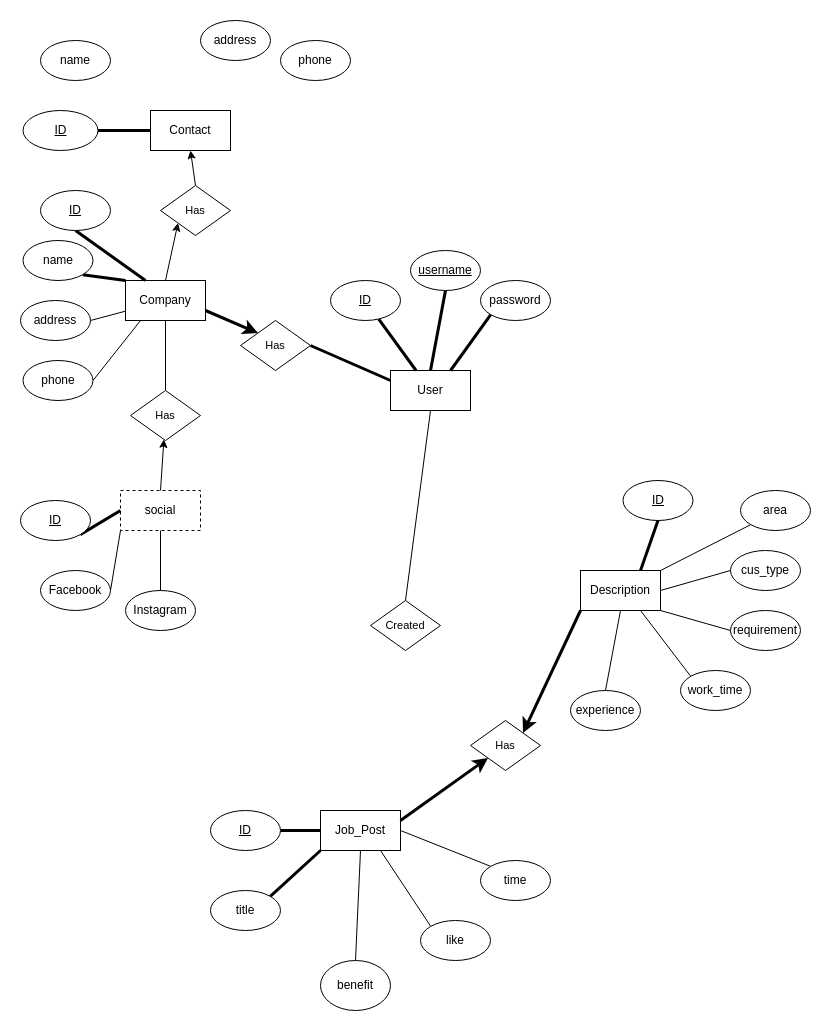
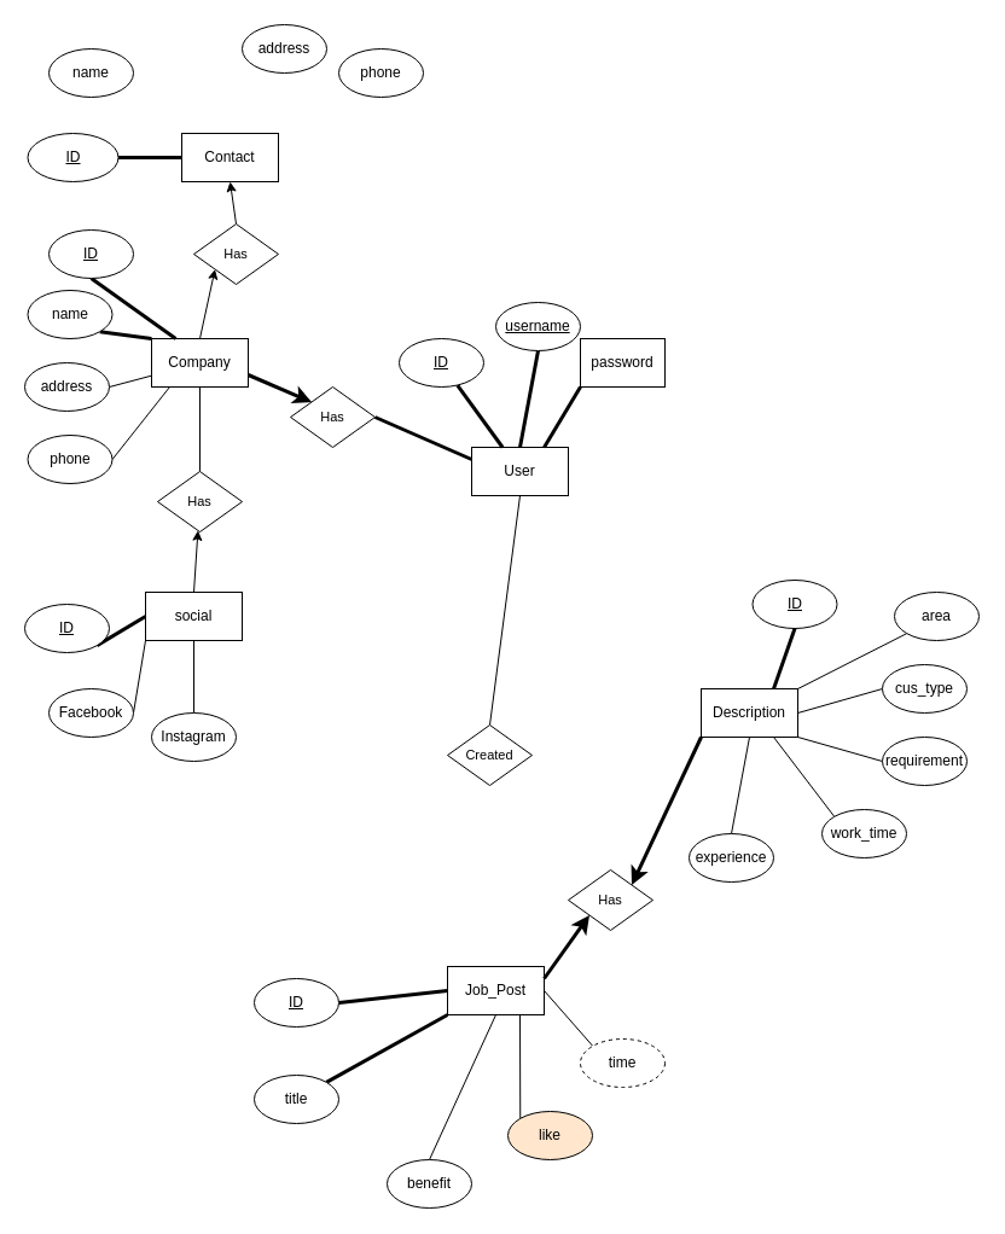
  <mxCell id="0" />
  <mxCell id="1" parent="0" />
  <mxCell id="2" style="edgeStyle=none;rounded=1;html=1;exitX=0;exitY=0.25;exitDx=0;exitDy=0;entryX=1;entryY=0.5;entryDx=0;entryDy=0;labelBackgroundColor=default;fontFamily=Helvetica;fontSize=11;fontColor=default;endArrow=none;strokeColor=default;strokeWidth=3;" parent="1" source="3" target="36" edge="1"><mxGeometry relative="1" as="geometry" /></mxCell>
  <mxCell id="3" value="User" style="rounded=0;whiteSpace=wrap;html=1;" parent="1" vertex="1"><mxGeometry x="390" y="370" width="80" height="40" as="geometry" /></mxCell>
  <mxCell id="4" style="edgeStyle=none;shape=connector;rounded=1;html=1;exitX=0;exitY=1;exitDx=0;exitDy=0;entryX=0.75;entryY=0;entryDx=0;entryDy=0;labelBackgroundColor=default;fontFamily=Helvetica;fontSize=11;fontColor=default;endArrow=none;strokeColor=default;strokeWidth=3;" parent="1" source="5" target="3" edge="1"><mxGeometry relative="1" as="geometry" /></mxCell>
- <mxCell id="5" value="password" style="ellipse;whiteSpace=wrap;html=1;" parent="1" vertex="1"><mxGeometry x="480" y="280" width="70" height="40" as="geometry" /></mxCell>
+ <mxCell id="5" value="password" style="whiteSpace=wrap;html=1;rounded=0;" parent="1" vertex="1"><mxGeometry x="480" y="280" width="70" height="40" as="geometry" /></mxCell>
  <mxCell id="6" style="edgeStyle=none;shape=connector;rounded=1;html=1;exitX=0.5;exitY=1;exitDx=0;exitDy=0;entryX=0.5;entryY=0;entryDx=0;entryDy=0;labelBackgroundColor=default;fontFamily=Helvetica;fontSize=11;fontColor=default;endArrow=none;strokeColor=default;strokeWidth=3;" parent="1" source="7" target="3" edge="1"><mxGeometry relative="1" as="geometry" /></mxCell>
  <mxCell id="7" value="&lt;u&gt;username&lt;/u&gt;" style="ellipse;whiteSpace=wrap;html=1;" parent="1" vertex="1"><mxGeometry x="410" y="250" width="70" height="40" as="geometry" /></mxCell>
  <mxCell id="8" value="" style="edgeStyle=none;shape=connector;rounded=1;html=1;labelBackgroundColor=default;fontFamily=Helvetica;fontSize=11;fontColor=default;endArrow=none;strokeColor=default;strokeWidth=3;" parent="1" source="9" target="3" edge="1"><mxGeometry relative="1" as="geometry" /></mxCell>
  <mxCell id="9" value="ID" style="ellipse;whiteSpace=wrap;html=1;rounded=0;direction=south;fontStyle=4" parent="1" vertex="1"><mxGeometry x="330" y="280" width="70" height="40" as="geometry" /></mxCell>
  <mxCell id="10" style="edgeStyle=none;shape=connector;rounded=1;html=1;exitX=0.5;exitY=1;exitDx=0;exitDy=0;entryX=0.5;entryY=0;entryDx=0;entryDy=0;labelBackgroundColor=default;fontFamily=Helvetica;fontSize=11;fontColor=default;endArrow=none;strokeColor=default;strokeWidth=1;" parent="1" source="13" target="37" edge="1"><mxGeometry relative="1" as="geometry" /></mxCell>
  <mxCell id="11" style="edgeStyle=none;shape=connector;rounded=1;html=1;exitX=0.5;exitY=1;exitDx=0;exitDy=0;entryX=0.5;entryY=0;entryDx=0;entryDy=0;labelBackgroundColor=default;fontFamily=Helvetica;fontSize=11;fontColor=default;endArrow=none;strokeColor=default;strokeWidth=1;" parent="1" source="3" target="38" edge="1"><mxGeometry relative="1" as="geometry" /></mxCell>
  <mxCell id="12" style="edgeStyle=none;html=1;exitX=0.5;exitY=0;exitDx=0;exitDy=0;entryX=0;entryY=1;entryDx=0;entryDy=0;" edge="1" parent="1" source="13" target="41"><mxGeometry relative="1" as="geometry" /></mxCell>
  <mxCell id="13" value="Company" style="rounded=0;whiteSpace=wrap;html=1;" parent="1" vertex="1"><mxGeometry x="125" y="280" width="80" height="40" as="geometry" /></mxCell>
  <mxCell id="14" style="edgeStyle=none;shape=connector;rounded=1;html=1;exitX=1;exitY=0.5;exitDx=0;exitDy=0;labelBackgroundColor=default;fontFamily=Helvetica;fontSize=11;fontColor=default;endArrow=none;strokeColor=default;strokeWidth=1;" parent="1" source="65" edge="1"><mxGeometry relative="1" as="geometry"><mxPoint x="110" y="350" as="sourcePoint" /><mxPoint x="140" y="320" as="targetPoint" /></mxGeometry></mxCell>
  <mxCell id="15" style="edgeStyle=none;shape=connector;rounded=1;html=1;labelBackgroundColor=default;fontFamily=Helvetica;fontSize=11;fontColor=default;endArrow=none;strokeColor=default;strokeWidth=1;exitX=1;exitY=0.5;exitDx=0;exitDy=0;" parent="1" source="16" target="13" edge="1"><mxGeometry relative="1" as="geometry"><mxPoint x="90" y="280" as="sourcePoint" /></mxGeometry></mxCell>
  <mxCell id="16" value="address" style="ellipse;whiteSpace=wrap;html=1;rounded=0;" parent="1" vertex="1"><mxGeometry x="20" y="300" width="70" height="40" as="geometry" /></mxCell>
  <mxCell id="17" style="edgeStyle=none;shape=connector;rounded=1;html=1;exitX=1;exitY=1;exitDx=0;exitDy=0;entryX=0;entryY=0;entryDx=0;entryDy=0;labelBackgroundColor=default;fontFamily=Helvetica;fontSize=11;fontColor=default;endArrow=none;strokeColor=default;strokeWidth=3;" parent="1" source="64" target="13" edge="1"><mxGeometry relative="1" as="geometry"><mxPoint x="89.749" y="234.142" as="sourcePoint" /></mxGeometry></mxCell>
- <mxCell id="18" value="social" style="rounded=0;whiteSpace=wrap;html=1;dashed=1;" parent="1" vertex="1"><mxGeometry x="120" y="490" width="80" height="40" as="geometry" /></mxCell>
+ <mxCell id="18" value="social" style="rounded=0;whiteSpace=wrap;html=1;" parent="1" vertex="1"><mxGeometry x="120" y="490" width="80" height="40" as="geometry" /></mxCell>
  <mxCell id="19" value="&lt;u&gt;ID&lt;/u&gt;" style="ellipse;whiteSpace=wrap;html=1;rounded=0;" parent="1" vertex="1"><mxGeometry x="22.5" y="110" width="75" height="40" as="geometry" /></mxCell>
  <mxCell id="20" style="edgeStyle=none;shape=connector;rounded=1;html=1;exitX=0.75;exitY=0;exitDx=0;exitDy=0;entryX=0.5;entryY=1;entryDx=0;entryDy=0;labelBackgroundColor=default;fontFamily=Helvetica;fontSize=11;fontColor=default;endArrow=none;strokeColor=default;strokeWidth=3;" parent="1" source="26" target="57" edge="1"><mxGeometry relative="1" as="geometry" /></mxCell>
  <mxCell id="21" style="edgeStyle=none;shape=connector;rounded=1;html=1;exitX=1;exitY=0;exitDx=0;exitDy=0;entryX=0;entryY=1;entryDx=0;entryDy=0;labelBackgroundColor=default;fontFamily=Helvetica;fontSize=11;fontColor=default;endArrow=none;strokeColor=default;strokeWidth=1;" parent="1" source="26" target="52" edge="1"><mxGeometry relative="1" as="geometry" /></mxCell>
  <mxCell id="22" style="edgeStyle=none;shape=connector;rounded=1;html=1;exitX=1;exitY=0.5;exitDx=0;exitDy=0;entryX=0;entryY=0.5;entryDx=0;entryDy=0;labelBackgroundColor=default;fontFamily=Helvetica;fontSize=11;fontColor=default;endArrow=none;strokeColor=default;strokeWidth=1;" parent="1" source="26" target="53" edge="1"><mxGeometry relative="1" as="geometry" /></mxCell>
  <mxCell id="23" style="edgeStyle=none;shape=connector;rounded=1;html=1;exitX=1;exitY=1;exitDx=0;exitDy=0;entryX=0;entryY=0.5;entryDx=0;entryDy=0;labelBackgroundColor=default;fontFamily=Helvetica;fontSize=11;fontColor=default;endArrow=none;strokeColor=default;strokeWidth=1;" parent="1" source="26" target="54" edge="1"><mxGeometry relative="1" as="geometry" /></mxCell>
  <mxCell id="24" style="edgeStyle=none;shape=connector;rounded=1;html=1;exitX=0.75;exitY=1;exitDx=0;exitDy=0;entryX=0;entryY=0;entryDx=0;entryDy=0;labelBackgroundColor=default;fontFamily=Helvetica;fontSize=11;fontColor=default;endArrow=none;strokeColor=default;strokeWidth=1;" parent="1" source="26" target="55" edge="1"><mxGeometry relative="1" as="geometry" /></mxCell>
  <mxCell id="25" style="edgeStyle=none;shape=connector;rounded=1;html=1;exitX=0.5;exitY=1;exitDx=0;exitDy=0;entryX=0.5;entryY=0;entryDx=0;entryDy=0;labelBackgroundColor=default;fontFamily=Helvetica;fontSize=11;fontColor=default;endArrow=none;strokeColor=default;strokeWidth=1;" parent="1" source="26" target="56" edge="1"><mxGeometry relative="1" as="geometry" /></mxCell>
  <mxCell id="26" value="Description" style="rounded=0;whiteSpace=wrap;html=1;" parent="1" vertex="1"><mxGeometry x="580" y="570" width="80" height="40" as="geometry" /></mxCell>
- <mxCell id="27" value="Job_Post" style="rounded=0;whiteSpace=wrap;html=1;" parent="1" vertex="1"><mxGeometry x="320" y="810" width="80" height="40" as="geometry" /></mxCell>
+ <mxCell id="27" value="Job_Post" style="rounded=0;whiteSpace=wrap;html=1;" parent="1" vertex="1"><mxGeometry x="370" y="800" width="80" height="40" as="geometry" /></mxCell>
  <mxCell id="28" style="edgeStyle=none;shape=connector;rounded=1;html=1;labelBackgroundColor=default;fontFamily=Helvetica;fontSize=11;fontColor=default;endArrow=none;strokeColor=default;strokeWidth=3;exitX=0;exitY=0.5;exitDx=0;exitDy=0;" parent="1" source="29" target="19" edge="1"><mxGeometry relative="1" as="geometry"><mxPoint x="160" y="170" as="sourcePoint" /></mxGeometry></mxCell>
  <mxCell id="29" value="Contact" style="rounded=0;whiteSpace=wrap;html=1;" parent="1" vertex="1"><mxGeometry x="150" y="110" width="80" height="40" as="geometry" /></mxCell>
  <mxCell id="30" value="phone" style="ellipse;whiteSpace=wrap;html=1;rounded=0;" parent="1" vertex="1"><mxGeometry x="280" y="40" width="70" height="40" as="geometry" /></mxCell>
  <mxCell id="31" value="address" style="ellipse;whiteSpace=wrap;html=1;rounded=0;" parent="1" vertex="1"><mxGeometry x="200" y="20" width="70" height="40" as="geometry" /></mxCell>
  <mxCell id="32" style="edgeStyle=none;shape=connector;rounded=1;html=1;exitX=0.5;exitY=0;exitDx=0;exitDy=0;labelBackgroundColor=default;fontFamily=Helvetica;fontSize=11;fontColor=default;endArrow=none;strokeColor=default;strokeWidth=1;entryX=0.5;entryY=1;entryDx=0;entryDy=0;" parent="1" source="33" target="18" edge="1"><mxGeometry relative="1" as="geometry"><mxPoint x="150" y="530" as="targetPoint" /></mxGeometry></mxCell>
  <mxCell id="33" value="Instagram" style="ellipse;whiteSpace=wrap;html=1;rounded=0;" parent="1" vertex="1"><mxGeometry x="125" y="590" width="70" height="40" as="geometry" /></mxCell>
  <mxCell id="34" style="edgeStyle=none;shape=connector;rounded=1;html=1;exitX=1;exitY=0.5;exitDx=0;exitDy=0;entryX=0;entryY=1;entryDx=0;entryDy=0;labelBackgroundColor=default;fontFamily=Helvetica;fontSize=11;fontColor=default;endArrow=none;strokeColor=default;strokeWidth=1;" parent="1" source="35" target="18" edge="1"><mxGeometry relative="1" as="geometry" /></mxCell>
  <mxCell id="35" value="Facebook" style="ellipse;whiteSpace=wrap;html=1;rounded=0;" parent="1" vertex="1"><mxGeometry x="40" y="570" width="70" height="40" as="geometry" /></mxCell>
  <mxCell id="36" value="Has" style="rhombus;whiteSpace=wrap;html=1;fontFamily=Helvetica;fontSize=11;fontColor=default;" parent="1" vertex="1"><mxGeometry x="240" y="320" width="70" height="50" as="geometry" /></mxCell>
  <mxCell id="37" value="Has" style="rhombus;whiteSpace=wrap;html=1;fontFamily=Helvetica;fontSize=11;fontColor=default;" parent="1" vertex="1"><mxGeometry x="130" y="390" width="70" height="50" as="geometry" /></mxCell>
  <mxCell id="38" value="Created" style="rhombus;whiteSpace=wrap;html=1;fontFamily=Helvetica;fontSize=11;fontColor=default;" parent="1" vertex="1"><mxGeometry x="370" y="600" width="70" height="50" as="geometry" /></mxCell>
  <mxCell id="39" value="Has" style="rhombus;whiteSpace=wrap;html=1;fontFamily=Helvetica;fontSize=11;fontColor=default;" parent="1" vertex="1"><mxGeometry x="470" y="720" width="70" height="50" as="geometry" /></mxCell>
  <mxCell id="40" style="edgeStyle=none;html=1;exitX=0.5;exitY=0;exitDx=0;exitDy=0;entryX=0.5;entryY=1;entryDx=0;entryDy=0;" edge="1" parent="1" source="41" target="29"><mxGeometry relative="1" as="geometry" /></mxCell>
  <mxCell id="41" value="Has" style="rhombus;whiteSpace=wrap;html=1;fontFamily=Helvetica;fontSize=11;fontColor=default;" parent="1" vertex="1"><mxGeometry x="160" y="185" width="70" height="50" as="geometry" /></mxCell>
  <mxCell id="42" style="edgeStyle=none;shape=connector;rounded=1;html=1;exitX=1;exitY=0.5;exitDx=0;exitDy=0;entryX=0;entryY=0.5;entryDx=0;entryDy=0;labelBackgroundColor=default;fontFamily=Helvetica;fontSize=11;fontColor=default;endArrow=none;strokeColor=default;strokeWidth=3;" parent="1" source="43" target="27" edge="1"><mxGeometry relative="1" as="geometry" /></mxCell>
  <mxCell id="43" value="&lt;u&gt;ID&lt;/u&gt;" style="ellipse;whiteSpace=wrap;html=1;rounded=0;" parent="1" vertex="1"><mxGeometry x="210" y="810" width="70" height="40" as="geometry" /></mxCell>
  <mxCell id="44" style="edgeStyle=none;shape=connector;rounded=1;html=1;exitX=1;exitY=0;exitDx=0;exitDy=0;entryX=0;entryY=1;entryDx=0;entryDy=0;labelBackgroundColor=default;fontFamily=Helvetica;fontSize=11;fontColor=default;endArrow=none;strokeColor=default;strokeWidth=3;" parent="1" source="45" target="27" edge="1"><mxGeometry relative="1" as="geometry" /></mxCell>
  <mxCell id="45" value="title" style="ellipse;whiteSpace=wrap;html=1;rounded=0;" parent="1" vertex="1"><mxGeometry x="210" y="890" width="70" height="40" as="geometry" /></mxCell>
  <mxCell id="46" style="edgeStyle=none;shape=connector;rounded=1;html=1;exitX=0.5;exitY=0;exitDx=0;exitDy=0;entryX=0.5;entryY=1;entryDx=0;entryDy=0;labelBackgroundColor=default;fontFamily=Helvetica;fontSize=11;fontColor=default;endArrow=none;strokeColor=default;strokeWidth=1;" parent="1" source="47" target="27" edge="1"><mxGeometry relative="1" as="geometry" /></mxCell>
- <mxCell id="47" value="benefit" style="ellipse;whiteSpace=wrap;html=1;rounded=0;" parent="1" vertex="1"><mxGeometry x="320" y="960" width="70" height="50" as="geometry" /></mxCell>
+ <mxCell id="47" value="benefit" style="ellipse;whiteSpace=wrap;html=1;rounded=0;" parent="1" vertex="1"><mxGeometry x="320" y="960" width="70" height="40" as="geometry" /></mxCell>
  <mxCell id="48" style="edgeStyle=none;shape=connector;rounded=1;html=1;exitX=0;exitY=0;exitDx=0;exitDy=0;entryX=0.75;entryY=1;entryDx=0;entryDy=0;labelBackgroundColor=default;fontFamily=Helvetica;fontSize=11;fontColor=default;endArrow=none;strokeColor=default;strokeWidth=1;" parent="1" source="49" target="27" edge="1"><mxGeometry relative="1" as="geometry" /></mxCell>
- <mxCell id="49" value="like" style="ellipse;whiteSpace=wrap;html=1;rounded=0;" parent="1" vertex="1"><mxGeometry x="420" y="920" width="70" height="40" as="geometry" /></mxCell>
+ <mxCell id="49" value="like" style="ellipse;whiteSpace=wrap;html=1;rounded=0;fillColor=#ffe6cc;" parent="1" vertex="1"><mxGeometry x="420" y="920" width="70" height="40" as="geometry" /></mxCell>
  <mxCell id="50" style="edgeStyle=none;shape=connector;rounded=1;html=1;exitX=0;exitY=0;exitDx=0;exitDy=0;entryX=1;entryY=0.5;entryDx=0;entryDy=0;labelBackgroundColor=default;fontFamily=Helvetica;fontSize=11;fontColor=default;endArrow=none;strokeColor=default;strokeWidth=1;" parent="1" source="51" target="27" edge="1"><mxGeometry relative="1" as="geometry" /></mxCell>
- <mxCell id="51" value="time" style="ellipse;whiteSpace=wrap;html=1;rounded=0;" parent="1" vertex="1"><mxGeometry x="480" y="860" width="70" height="40" as="geometry" /></mxCell>
+ <mxCell id="51" value="time" style="ellipse;whiteSpace=wrap;html=1;rounded=0;dashed=1;" parent="1" vertex="1"><mxGeometry x="480" y="860" width="70" height="40" as="geometry" /></mxCell>
  <mxCell id="52" value="area" style="ellipse;whiteSpace=wrap;html=1;rounded=0;" parent="1" vertex="1"><mxGeometry x="740" y="490" width="70" height="40" as="geometry" /></mxCell>
  <mxCell id="53" value="cus_type" style="ellipse;whiteSpace=wrap;html=1;rounded=0;" parent="1" vertex="1"><mxGeometry x="730" y="550" width="70" height="40" as="geometry" /></mxCell>
  <mxCell id="54" value="requirement" style="ellipse;whiteSpace=wrap;html=1;rounded=0;" parent="1" vertex="1"><mxGeometry x="730" y="610" width="70" height="40" as="geometry" /></mxCell>
  <mxCell id="55" value="work_time" style="ellipse;whiteSpace=wrap;html=1;rounded=0;" parent="1" vertex="1"><mxGeometry x="680" y="670" width="70" height="40" as="geometry" /></mxCell>
  <mxCell id="56" value="experience" style="ellipse;whiteSpace=wrap;html=1;rounded=0;" parent="1" vertex="1"><mxGeometry x="570" y="690" width="70" height="40" as="geometry" /></mxCell>
  <mxCell id="57" value="&lt;u&gt;ID&lt;/u&gt;" style="ellipse;whiteSpace=wrap;html=1;rounded=0;" parent="1" vertex="1"><mxGeometry x="622.5" y="480" width="70" height="40" as="geometry" /></mxCell>
  <mxCell id="58" style="edgeStyle=none;shape=connector;rounded=1;html=1;exitX=1;exitY=1;exitDx=0;exitDy=0;entryX=0;entryY=0.5;entryDx=0;entryDy=0;labelBackgroundColor=default;fontFamily=Helvetica;fontSize=11;fontColor=default;endArrow=none;strokeColor=default;strokeWidth=3;" parent="1" source="59" target="18" edge="1"><mxGeometry relative="1" as="geometry" /></mxCell>
  <mxCell id="59" value="&lt;u&gt;ID&lt;/u&gt;" style="ellipse;whiteSpace=wrap;html=1;rounded=0;" parent="1" vertex="1"><mxGeometry x="20" y="500" width="70" height="40" as="geometry" /></mxCell>
  <mxCell id="60" style="edgeStyle=none;shape=connector;rounded=1;html=1;exitX=0.5;exitY=1;exitDx=0;exitDy=0;entryX=0.25;entryY=0;entryDx=0;entryDy=0;labelBackgroundColor=default;fontFamily=Helvetica;fontSize=11;fontColor=default;endArrow=none;strokeColor=default;strokeWidth=3;" parent="1" source="61" target="13" edge="1"><mxGeometry relative="1" as="geometry" /></mxCell>
  <mxCell id="61" value="&lt;u&gt;ID&lt;/u&gt;" style="ellipse;whiteSpace=wrap;html=1;rounded=0;" parent="1" vertex="1"><mxGeometry x="40" y="190" width="70" height="40" as="geometry" /></mxCell>
  <mxCell id="62" value="" style="endArrow=classic;html=1;rounded=1;labelBackgroundColor=default;fontFamily=Helvetica;fontSize=11;fontColor=default;strokeColor=default;strokeWidth=3;entryX=0;entryY=0;entryDx=0;entryDy=0;exitX=1;exitY=0.75;exitDx=0;exitDy=0;" parent="1" source="13" target="36" edge="1"><mxGeometry width="50" height="50" relative="1" as="geometry"><mxPoint x="220" y="310" as="sourcePoint" /><mxPoint x="330" y="270" as="targetPoint" /><Array as="points" /></mxGeometry></mxCell>
  <mxCell id="63" value="name" style="ellipse;whiteSpace=wrap;html=1;" parent="1" vertex="1"><mxGeometry x="40" y="40" width="70" height="40" as="geometry" /></mxCell>
  <mxCell id="64" value="name" style="ellipse;whiteSpace=wrap;html=1;rounded=0;" parent="1" vertex="1"><mxGeometry x="22.5" y="240" width="70" height="40" as="geometry" /></mxCell>
  <mxCell id="65" value="phone" style="ellipse;whiteSpace=wrap;html=1;rounded=0;" parent="1" vertex="1"><mxGeometry x="22.5" y="360" width="70" height="40" as="geometry" /></mxCell>
  <mxCell id="66" value="" style="endArrow=classic;html=1;rounded=1;labelBackgroundColor=default;fontFamily=Helvetica;fontSize=11;fontColor=default;strokeColor=default;strokeWidth=3;entryX=0;entryY=1;entryDx=0;entryDy=0;exitX=1;exitY=0.25;exitDx=0;exitDy=0;" parent="1" source="27" target="39" edge="1"><mxGeometry width="50" height="50" relative="1" as="geometry"><mxPoint x="280" y="580" as="sourcePoint" /><mxPoint x="330" y="530" as="targetPoint" /></mxGeometry></mxCell>
  <mxCell id="67" value="" style="endArrow=classic;html=1;entryX=1;entryY=0;entryDx=0;entryDy=0;strokeWidth=3;" parent="1" target="39" edge="1"><mxGeometry width="50" height="50" relative="1" as="geometry"><mxPoint x="580" y="610" as="sourcePoint" /><mxPoint x="450" y="470" as="targetPoint" /></mxGeometry></mxCell>
  <mxCell id="68" value="" style="endArrow=classic;html=1;exitX=0.5;exitY=0;exitDx=0;exitDy=0;" parent="1" source="18" target="37" edge="1"><mxGeometry width="50" height="50" relative="1" as="geometry"><mxPoint x="400" y="460" as="sourcePoint" /><mxPoint x="450" y="410" as="targetPoint" /></mxGeometry></mxCell>
